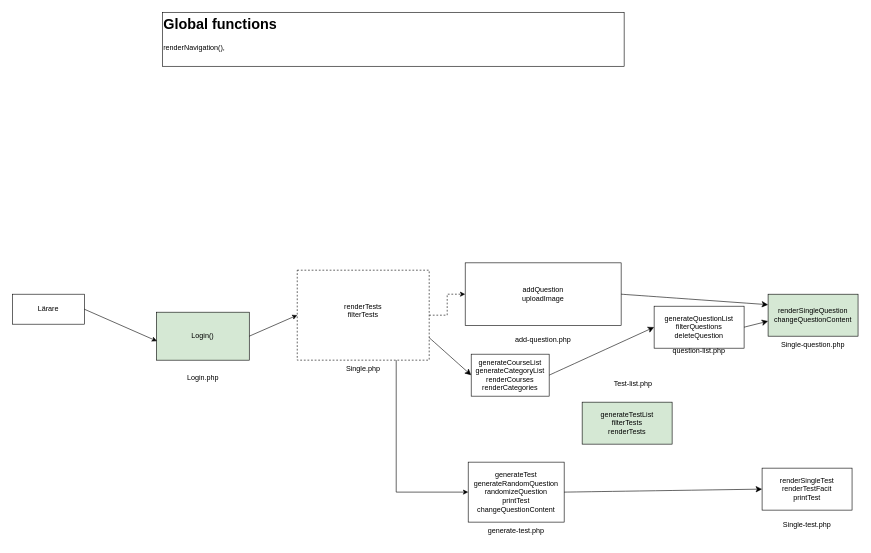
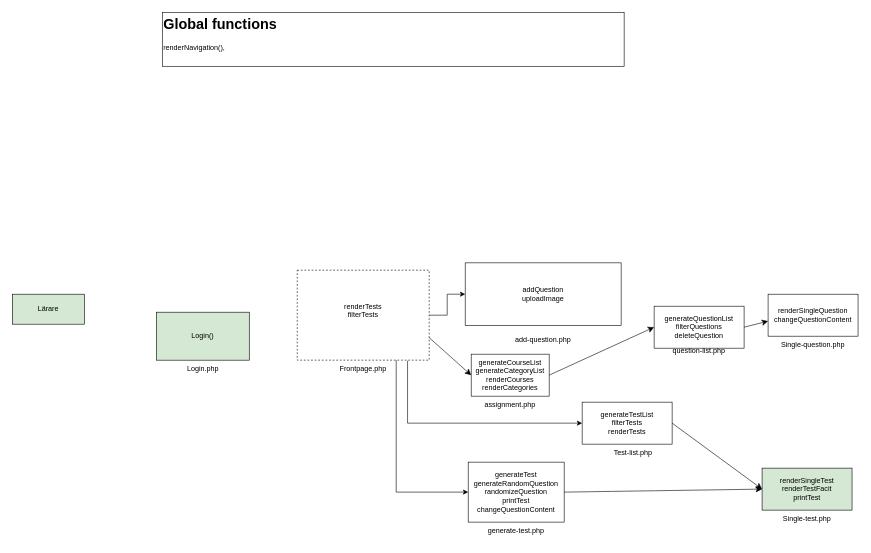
  <mxCell id="0" />
  <mxCell id="1" parent="0" />
- <mxCell id="2" value="Lärare" style="rounded=0;whiteSpace=wrap;html=1;" vertex="1" parent="1"><mxGeometry y="490" width="120" height="50" as="geometry" x="20" /></mxCell>
+ <mxCell id="2" value="Lärare" style="rounded=0;whiteSpace=wrap;html=1;fillColor=#d5e8d4;" vertex="1" parent="1"><mxGeometry y="490" width="120" height="50" as="geometry" x="20" /></mxCell>
  <mxCell id="3" value="" style="rounded=0;whiteSpace=wrap;html=1;" vertex="1" parent="1"><mxGeometry x="270" width="770" height="90" as="geometry" y="20" /></mxCell>
  <mxCell id="4" value="&lt;h1 style=&quot;margin-top: 0px;&quot;&gt;Global functions&lt;/h1&gt;&lt;p&gt;renderNavigation(),&lt;/p&gt;" style="text;html=1;whiteSpace=wrap;overflow=hidden;rounded=0;" vertex="1" parent="1"><mxGeometry x="270" width="770" height="120" as="geometry" y="20" /></mxCell>
  <mxCell id="5" value="Login()" style="rounded=0;whiteSpace=wrap;html=1;fillColor=#d5e8d4;" vertex="1" parent="1"><mxGeometry x="260" y="520" width="155" height="80" as="geometry" /></mxCell>
- <mxCell id="6" value="" style="endArrow=classic;html=1;rounded=0;exitX=1;exitY=0.5;exitDx=0;exitDy=0;entryX=0.007;entryY=0.603;entryDx=0;entryDy=0;entryPerimeter=0;" edge="1" parent="1" source="2" target="5"><mxGeometry width="50" height="50" relative="1" as="geometry"><mxPoint x="180" y="430" as="sourcePoint" /><mxPoint x="230" y="380" as="targetPoint" /></mxGeometry></mxCell>
- <mxCell id="7" value="Login.php" style="text;html=1;align=center;verticalAlign=middle;whiteSpace=wrap;rounded=0;" vertex="1" parent="1"><mxGeometry x="307.5" y="615" width="60" height="30" as="geometry" /></mxCell>
- <mxCell id="8" style="edgeStyle=orthogonalEdgeStyle;rounded=0;orthogonalLoop=1;jettySize=auto;html=1;exitX=1;exitY=0.5;exitDx=0;exitDy=0;entryX=0;entryY=0.5;entryDx=0;entryDy=0;dashed=1;" edge="1" parent="1" source="9" target="16"><mxGeometry relative="1" as="geometry" /></mxCell>
+ <mxCell id="7" value="Login.php" style="text;html=1;align=center;verticalAlign=middle;whiteSpace=wrap;rounded=0;" vertex="1" parent="1"><mxGeometry x="307.5" y="600" width="60" height="30" as="geometry" /></mxCell>
+ <mxCell id="8" style="edgeStyle=orthogonalEdgeStyle;rounded=0;orthogonalLoop=1;jettySize=auto;html=1;exitX=1;exitY=0.5;exitDx=0;exitDy=0;entryX=0;entryY=0.5;entryDx=0;entryDy=0;" edge="1" parent="1" source="9" target="16"><mxGeometry relative="1" as="geometry" /></mxCell>
  <mxCell id="9" value="renderTests&lt;div&gt;filterTests&lt;br&gt;&lt;div&gt;&lt;br&gt;&lt;/div&gt;&lt;/div&gt;" style="rounded=0;whiteSpace=wrap;html=1;dashed=1;" vertex="1" parent="1"><mxGeometry x="495" y="450" width="220" height="150" as="geometry" /></mxCell>
- <mxCell id="10" value="Single.php" style="text;html=1;align=center;verticalAlign=middle;whiteSpace=wrap;rounded=0;" vertex="1" parent="1"><mxGeometry x="575" y="600" width="60" height="30" as="geometry" /></mxCell>
- <mxCell id="11" value="" style="endArrow=classic;html=1;rounded=0;entryX=0;entryY=0.5;entryDx=0;entryDy=0;exitX=1;exitY=0.5;exitDx=0;exitDy=0;" edge="1" parent="1" source="5" target="9"><mxGeometry width="50" height="50" relative="1" as="geometry"><mxPoint x="355" y="560" as="sourcePoint" /><mxPoint x="405" y="510" as="targetPoint" /></mxGeometry></mxCell>
+ <mxCell id="10" value="Frontpage.php" style="text;html=1;align=center;verticalAlign=middle;whiteSpace=wrap;rounded=0;" vertex="1" parent="1"><mxGeometry x="575" y="600" width="60" height="30" as="geometry" /></mxCell>
+ <mxCell id="12" style="edgeStyle=orthogonalEdgeStyle;rounded=0;orthogonalLoop=1;jettySize=auto;html=1;entryX=0;entryY=0.5;entryDx=0;entryDy=0;exitX=0.836;exitY=1.006;exitDx=0;exitDy=0;exitPerimeter=0;" edge="1" parent="1" source="9" target="18"><mxGeometry relative="1" as="geometry"><mxPoint x="1030" y="820" as="targetPoint" /><mxPoint x="820" y="640" as="sourcePoint" /></mxGeometry></mxCell>
  <mxCell id="13" value="generateTest&lt;div&gt;generateRandomQuestion&lt;/div&gt;&lt;div&gt;randomizeQuestion&lt;/div&gt;&lt;div&gt;printTest&lt;/div&gt;&lt;div&gt;changeQuestionContent&lt;/div&gt;" style="rounded=0;whiteSpace=wrap;html=1;" vertex="1" parent="1"><mxGeometry x="780" y="770" width="160" height="100" as="geometry" /></mxCell>
  <mxCell id="14" value="generate-test.php" style="text;html=1;align=center;verticalAlign=middle;whiteSpace=wrap;rounded=0;" vertex="1" parent="1"><mxGeometry x="805" y="870" width="110" height="30" as="geometry" /></mxCell>
  <mxCell id="15" value="" style="endArrow=classic;html=1;rounded=0;entryX=0;entryY=0.5;entryDx=0;entryDy=0;exitX=0.75;exitY=1;exitDx=0;exitDy=0;" edge="1" parent="1" source="9" target="13"><mxGeometry width="50" height="50" relative="1" as="geometry"><mxPoint x="665" y="760" as="sourcePoint" /><mxPoint x="715" y="710" as="targetPoint" /><Array as="points"><mxPoint x="660" y="820" /></Array></mxGeometry></mxCell>
  <mxCell id="16" value="addQuestion&lt;div&gt;uploadImage&lt;/div&gt;" style="rounded=0;whiteSpace=wrap;html=1;" vertex="1" parent="1"><mxGeometry x="775" y="437.75" width="260" height="104.5" as="geometry" /></mxCell>
  <mxCell id="17" value="add-question.php" style="text;html=1;align=center;verticalAlign=middle;whiteSpace=wrap;rounded=0;" vertex="1" parent="1"><mxGeometry x="855" y="552.25" width="100" height="30" as="geometry" /></mxCell>
- <mxCell id="18" value="generateTestList&lt;div&gt;filterTests&lt;/div&gt;&lt;div&gt;renderTests&lt;/div&gt;" style="rounded=0;whiteSpace=wrap;html=1;fillColor=#d5e8d4;" vertex="1" parent="1"><mxGeometry x="970" y="670" width="150" height="70" as="geometry" /></mxCell>
- <mxCell id="19" value="Test-list.php" style="text;html=1;align=center;verticalAlign=middle;whiteSpace=wrap;rounded=0;" vertex="1" parent="1"><mxGeometry x="1000" y="625" width="110" height="30" as="geometry" /></mxCell>
- <mxCell id="20" value="renderSingleTest&lt;div&gt;renderTestFacit&lt;/div&gt;&lt;div&gt;printTest&lt;/div&gt;" style="rounded=0;whiteSpace=wrap;html=1;" vertex="1" parent="1"><mxGeometry x="1270" y="780" width="150" height="70" as="geometry" /></mxCell>
- <mxCell id="21" value="Single-test.php" style="text;html=1;align=center;verticalAlign=middle;whiteSpace=wrap;rounded=0;" vertex="1" parent="1"><mxGeometry x="1290" y="860" width="110" height="30" as="geometry" /></mxCell>
+ <mxCell id="18" value="generateTestList&lt;div&gt;filterTests&lt;/div&gt;&lt;div&gt;renderTests&lt;/div&gt;" style="rounded=0;whiteSpace=wrap;html=1;" vertex="1" parent="1"><mxGeometry x="970" y="670" width="150" height="70" as="geometry" /></mxCell>
+ <mxCell id="19" value="Test-list.php" style="text;html=1;align=center;verticalAlign=middle;whiteSpace=wrap;rounded=0;" vertex="1" parent="1"><mxGeometry x="1000" y="740" width="110" height="30" as="geometry" /></mxCell>
+ <mxCell id="20" value="renderSingleTest&lt;div&gt;renderTestFacit&lt;/div&gt;&lt;div&gt;printTest&lt;/div&gt;" style="rounded=0;whiteSpace=wrap;html=1;fillColor=#d5e8d4;" vertex="1" parent="1"><mxGeometry x="1270" y="780" width="150" height="70" as="geometry" /></mxCell>
+ <mxCell id="21" value="Single-test.php" style="text;html=1;align=center;verticalAlign=middle;whiteSpace=wrap;rounded=0;" vertex="1" parent="1"><mxGeometry x="1290" y="850" width="110" height="30" as="geometry" /></mxCell>
  <mxCell id="22" value="generateQuestionList&lt;div&gt;filterQuestions&lt;/div&gt;&lt;div&gt;deleteQuestion&lt;/div&gt;" style="rounded=0;whiteSpace=wrap;html=1;" vertex="1" parent="1"><mxGeometry x="1090" y="510" width="150" height="70" as="geometry" /></mxCell>
  <mxCell id="23" value="question-list.php" style="text;html=1;align=center;verticalAlign=middle;whiteSpace=wrap;rounded=0;" vertex="1" parent="1"><mxGeometry x="1110" y="570" width="110" height="30" as="geometry" /></mxCell>
- <mxCell id="24" value="renderSingleQuestion&lt;div&gt;changeQuestionContent&lt;/div&gt;" style="rounded=0;whiteSpace=wrap;html=1;fillColor=#d5e8d4;" vertex="1" parent="1"><mxGeometry x="1280" y="490" width="150" height="70" as="geometry" /></mxCell>
+ <mxCell id="24" value="renderSingleQuestion&lt;div&gt;changeQuestionContent&lt;/div&gt;" style="rounded=0;whiteSpace=wrap;html=1;" vertex="1" parent="1"><mxGeometry x="1280" y="490" width="150" height="70" as="geometry" /></mxCell>
  <mxCell id="25" value="Single-question.php" style="text;html=1;align=center;verticalAlign=middle;whiteSpace=wrap;rounded=0;" vertex="1" parent="1"><mxGeometry x="1300" y="560" width="110" height="30" as="geometry" /></mxCell>
+ <mxCell id="26" value="" style="edgeStyle=none;orthogonalLoop=1;jettySize=auto;html=1;rounded=0;fontSize=12;startSize=8;endSize=8;curved=1;exitX=1;exitY=0.5;exitDx=0;exitDy=0;entryX=0;entryY=0.5;entryDx=0;entryDy=0;" edge="1" parent="1" source="18" target="20"><mxGeometry width="140" relative="1" as="geometry"><mxPoint x="1190" y="810" as="sourcePoint" /><mxPoint x="1300" y="810" as="targetPoint" /><Array as="points" /></mxGeometry></mxCell>
  <mxCell id="27" value="" style="edgeStyle=none;orthogonalLoop=1;jettySize=auto;html=1;rounded=0;fontSize=12;startSize=8;endSize=8;curved=1;exitX=1;exitY=0.5;exitDx=0;exitDy=0;entryX=0;entryY=0.5;entryDx=0;entryDy=0;" edge="1" parent="1" source="22"><mxGeometry width="140" relative="1" as="geometry"><mxPoint x="1255" y="453.25" as="sourcePoint" /><mxPoint x="1280" y="535" as="targetPoint" /><Array as="points" /></mxGeometry></mxCell>
  <mxCell id="28" value="" style="edgeStyle=none;orthogonalLoop=1;jettySize=auto;html=1;rounded=0;fontSize=12;startSize=8;endSize=8;curved=1;exitX=1;exitY=0.5;exitDx=0;exitDy=0;entryX=0;entryY=0.5;entryDx=0;entryDy=0;" edge="1" parent="1" source="13" target="20"><mxGeometry width="140" relative="1" as="geometry"><mxPoint x="890" y="990" as="sourcePoint" /><mxPoint x="1110" y="980" as="targetPoint" /><Array as="points" /></mxGeometry></mxCell>
  <mxCell id="29" style="edgeStyle=none;curved=1;rounded=0;orthogonalLoop=1;jettySize=auto;html=1;exitX=1;exitY=0.5;exitDx=0;exitDy=0;entryX=0;entryY=0.5;entryDx=0;entryDy=0;fontSize=12;startSize=8;endSize=8;" edge="1" parent="1" source="30" target="22"><mxGeometry relative="1" as="geometry" /></mxCell>
  <mxCell id="30" value="&lt;div&gt;generateCourseList&lt;/div&gt;&lt;div&gt;generateCategoryList&lt;/div&gt;renderCourses&lt;div&gt;renderCategories&lt;/div&gt;" style="rounded=0;whiteSpace=wrap;html=1;" vertex="1" parent="1"><mxGeometry x="785" y="590" width="130" height="70" as="geometry" /></mxCell>
+ <mxCell id="31" value="assignment.php" style="text;html=1;align=center;verticalAlign=middle;whiteSpace=wrap;rounded=0;" vertex="1" parent="1"><mxGeometry x="820" y="660" width="60" height="30" as="geometry" /></mxCell>
  <mxCell id="32" value="" style="edgeStyle=none;orthogonalLoop=1;jettySize=auto;html=1;rounded=0;fontSize=12;startSize=8;endSize=8;curved=1;exitX=1;exitY=0.75;exitDx=0;exitDy=0;entryX=0;entryY=0.5;entryDx=0;entryDy=0;" edge="1" parent="1" source="9" target="30"><mxGeometry width="140" relative="1" as="geometry"><mxPoint x="850" y="720" as="sourcePoint" /><mxPoint x="990" y="720" as="targetPoint" /><Array as="points" /></mxGeometry></mxCell>
- <mxCell id="33" value="" style="edgeStyle=none;orthogonalLoop=1;jettySize=auto;html=1;rounded=0;fontSize=12;startSize=8;endSize=8;curved=1;exitX=1;exitY=0.5;exitDx=0;exitDy=0;entryX=0;entryY=0.25;entryDx=0;entryDy=0;" edge="1" parent="1" source="16" target="24"><mxGeometry width="140" relative="1" as="geometry"><mxPoint x="1010" y="470" as="sourcePoint" /><mxPoint x="1150" y="470" as="targetPoint" /><Array as="points" /></mxGeometry></mxCell>
